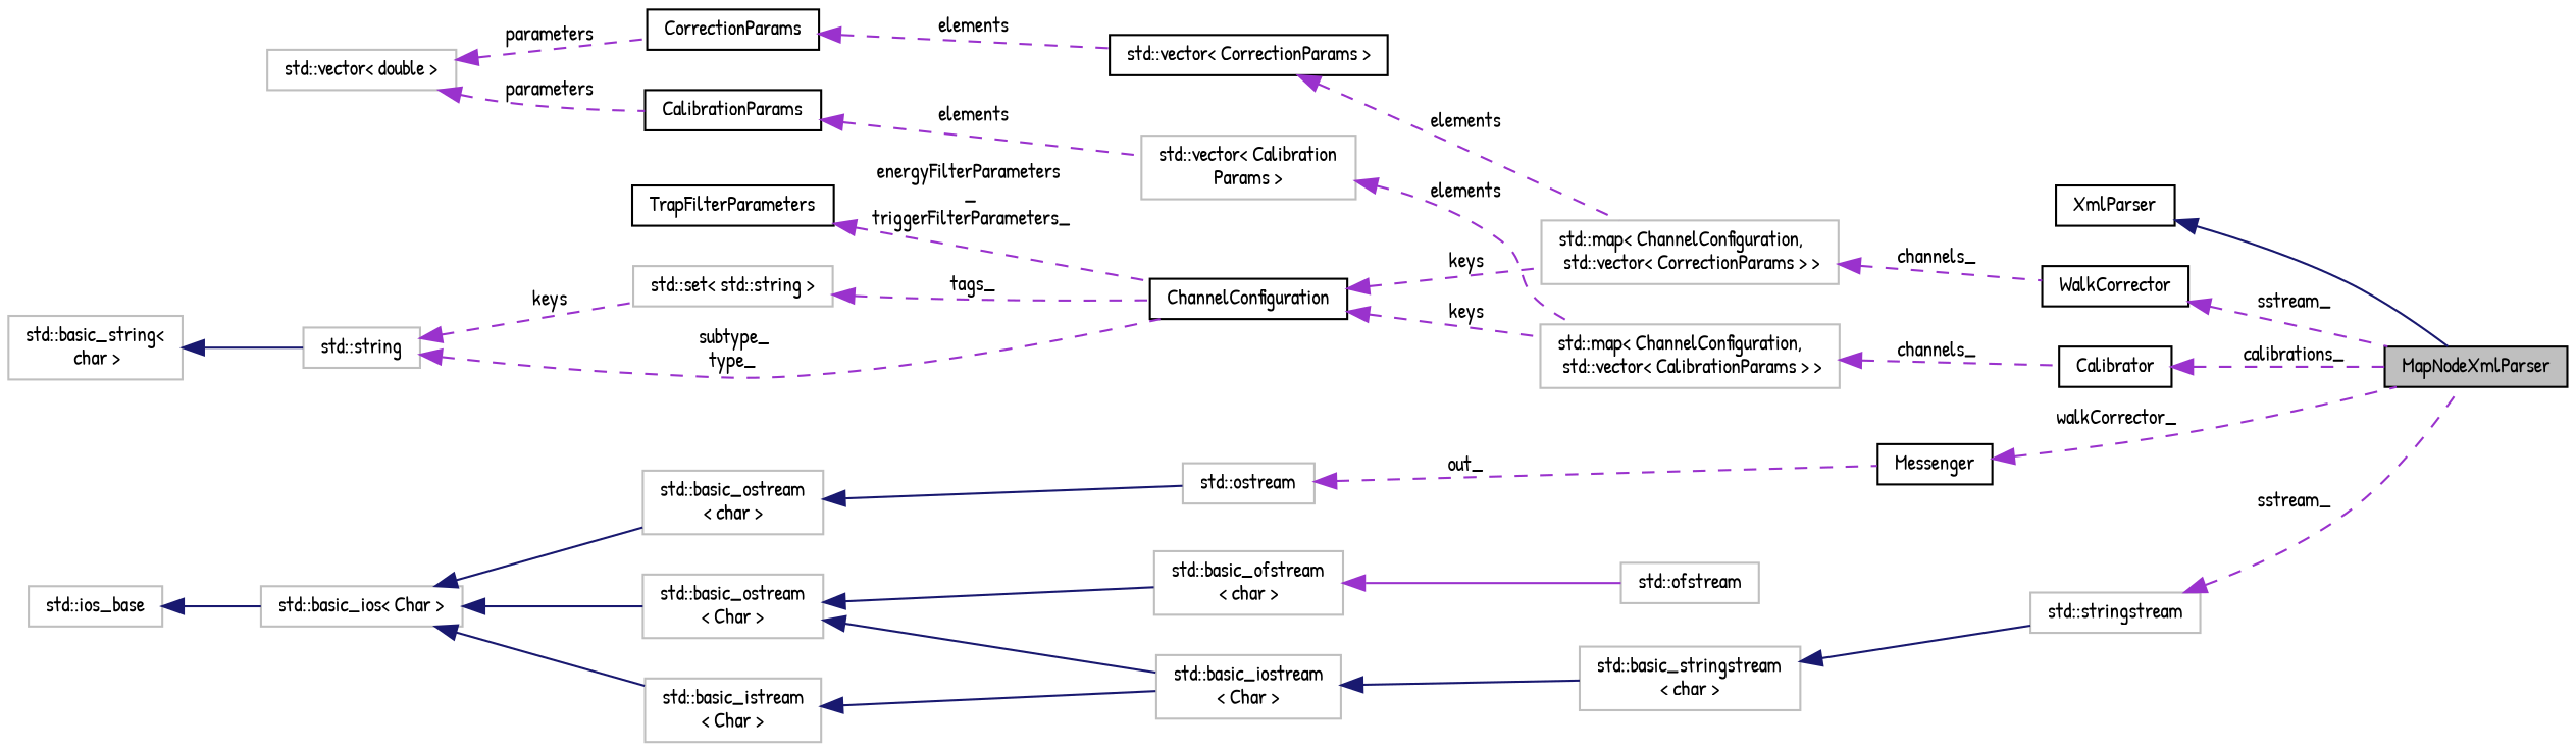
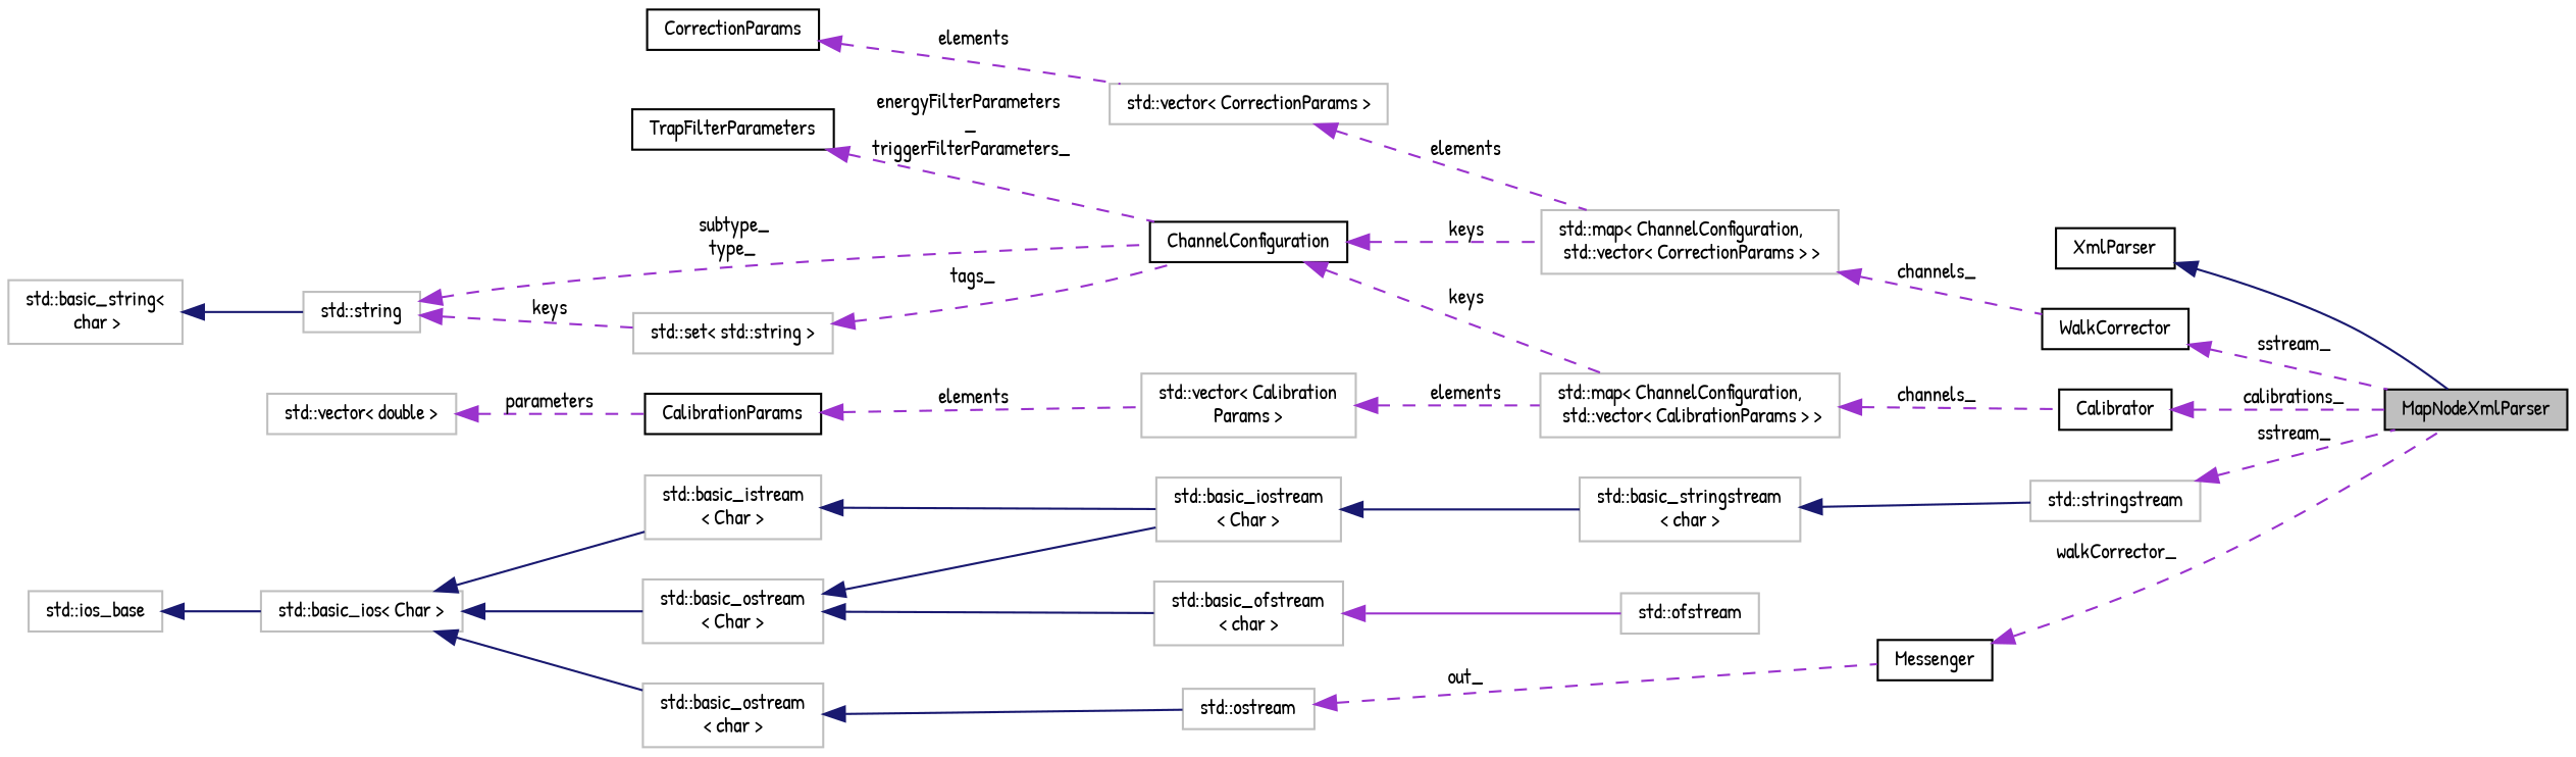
  digraph {
    fontname="Patrick Hand"
    rankdir=LR
    node [color=grey75 fillcolor=white fontname="Patrick Hand" fontsize=10 shape=record style=filled]
    edge [color=darkorchid3 dir=back fontname="Patrick Hand" fontsize=10 labelfontname=Helvetica labelfontsize=10 style=dashed]
    n1 [color=black fillcolor=grey75 fontcolor=black height=0.2 label=MapNodeXmlParser width=0.4]
    n2 [color=black height=0.2 label=XmlParser width=0.4]
    n3 [color=black height=0.2 label=Calibrator width=0.4]
    n4 [height=0.2 label="std::map\< ChannelConfiguration,\l std::vector\< CalibrationParams \> \>" width=0.4]
    n5 [color=black height=0.2 label=ChannelConfiguration width=0.4]
    n6 [height=0.2 label="std::map\< ChannelConfiguration,\l std::vector\< CorrectionParams \> \>" width=0.4]
    n7 [color=black height=0.2 label=WalkCorrector width=0.4]
    n8 [color=black height=0.2 label=TrapFilterParameters width=0.4]
    n9 [height=0.2 label="std::set\< std::string \>" width=0.4]
    n10 [height=0.2 label="std::string" width=0.4]
    n11 [height=0.2 label="std::basic_string\<\l char \>" width=0.4]
    n12 [height=0.2 label="std::vector\< Calibration\lParams \>" width=0.4]
    n13 [color=black height=0.2 label=CalibrationParams width=0.4]
    n14 [height=0.2 label="std::vector\< double \>" width=0.4]
    n15 [color=black height=0.2 label=CorrectionParams width=0.4]
-   n16 [color=black height=0.2 label="std::vector\< CorrectionParams \>" width=0.4]
+   n16 [height=0.2 label="std::vector\< CorrectionParams \>" width=0.4]
    n17 [height=0.2 label="std::stringstream" width=0.4]
    n18 [height=0.2 label="std::basic_stringstream\l\< char \>" width=0.4]
    n19 [height=0.2 label="std::basic_iostream\l\< Char \>" width=0.4]
    n20 [height=0.2 label="std::basic_istream\l\< Char \>" width=0.4]
    n21 [height=0.2 label="std::basic_ios\< Char \>" width=0.4]
    n22 [height=0.2 label="std::basic_ostream\l\< Char \>" width=0.4]
    n23 [height=0.2 label="std::basic_ostream\l\< char \>" width=0.4]
    n24 [height=0.2 label="std::basic_ofstream\l\< char \>" width=0.4]
    n25 [height=0.2 label="std::ostream" width=0.4]
    n26 [height=0.2 label="std::ios_base" width=0.4]
    n27 [height=0.2 label="std::ofstream" width=0.4]
    n28 [color=black height=0.2 label=Messenger width=0.4]
    n2 -> n1 [color=midnightblue style=solid]
    n3 -> n1 [label=" calibrations_"]
    n4 -> n3 [label=" channels_"]
    n5 -> n4 [label=" keys"]
    n5 -> n6 [label=" keys"]
    n6 -> n7 [label=" channels_"]
    n7 -> n1 [label=" sstream_"]
    n8 -> n5 [label=" energyFilterParameters\l_\ntriggerFilterParameters_"]
    n9 -> n5 [label=" tags_"]
    n10 -> n5 [label=" subtype_\ntype_"]
    n10 -> n9 [label=" keys"]
    n11 -> n10 [color=midnightblue style=solid]
    n12 -> n4 [label=" elements"]
    n13 -> n12 [label=" elements"]
    n14 -> n13 [label=" parameters"]
-   n14 -> n15 [label=" parameters"]
    n15 -> n16 [label=" elements"]
    n16 -> n6 [label=" elements"]
    n17 -> n1 [label=" sstream_"]
    n18 -> n17 [color=midnightblue style=solid]
    n19 -> n18 [color=midnightblue style=solid]
    n20 -> n19 [color=midnightblue style=solid]
    n21 -> n20 [color=midnightblue style=solid]
    n21 -> n22 [color=midnightblue style=solid]
    n21 -> n23 [color=midnightblue style=solid]
    n22 -> n19 [color=midnightblue style=solid]
    n22 -> n24 [color=midnightblue style=solid]
    n23 -> n25 [color=midnightblue style=solid]
    n24 -> n27 [style=solid]
    n25 -> n28 [label=" out_"]
    n26 -> n21 [color=midnightblue style=solid]
    n28 -> n1 [label=" walkCorrector_"]
  }
